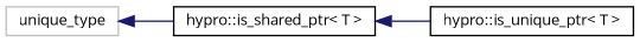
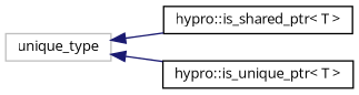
  digraph {
    fontname="Open Sans"
    rankdir=LR
    node [color=black fillcolor=white fontname="Open Sans" fontsize=10 shape=record style=filled]
    edge [color=midnightblue dir=back fontname="Open Sans" fontsize=10 labelfontname=Helvetica labelfontsize=10 style=solid]
    n1 [color=grey75 height=0.2 label=unique_type width=0.4]
    n2 [height=0.2 label="hypro::is_shared_ptr\< T \>" width=0.4]
    n3 [height=0.2 label="hypro::is_unique_ptr\< T \>" width=0.4]
    n1 -> n2
-   n2 -> n3
+   n1 -> n3
  }
